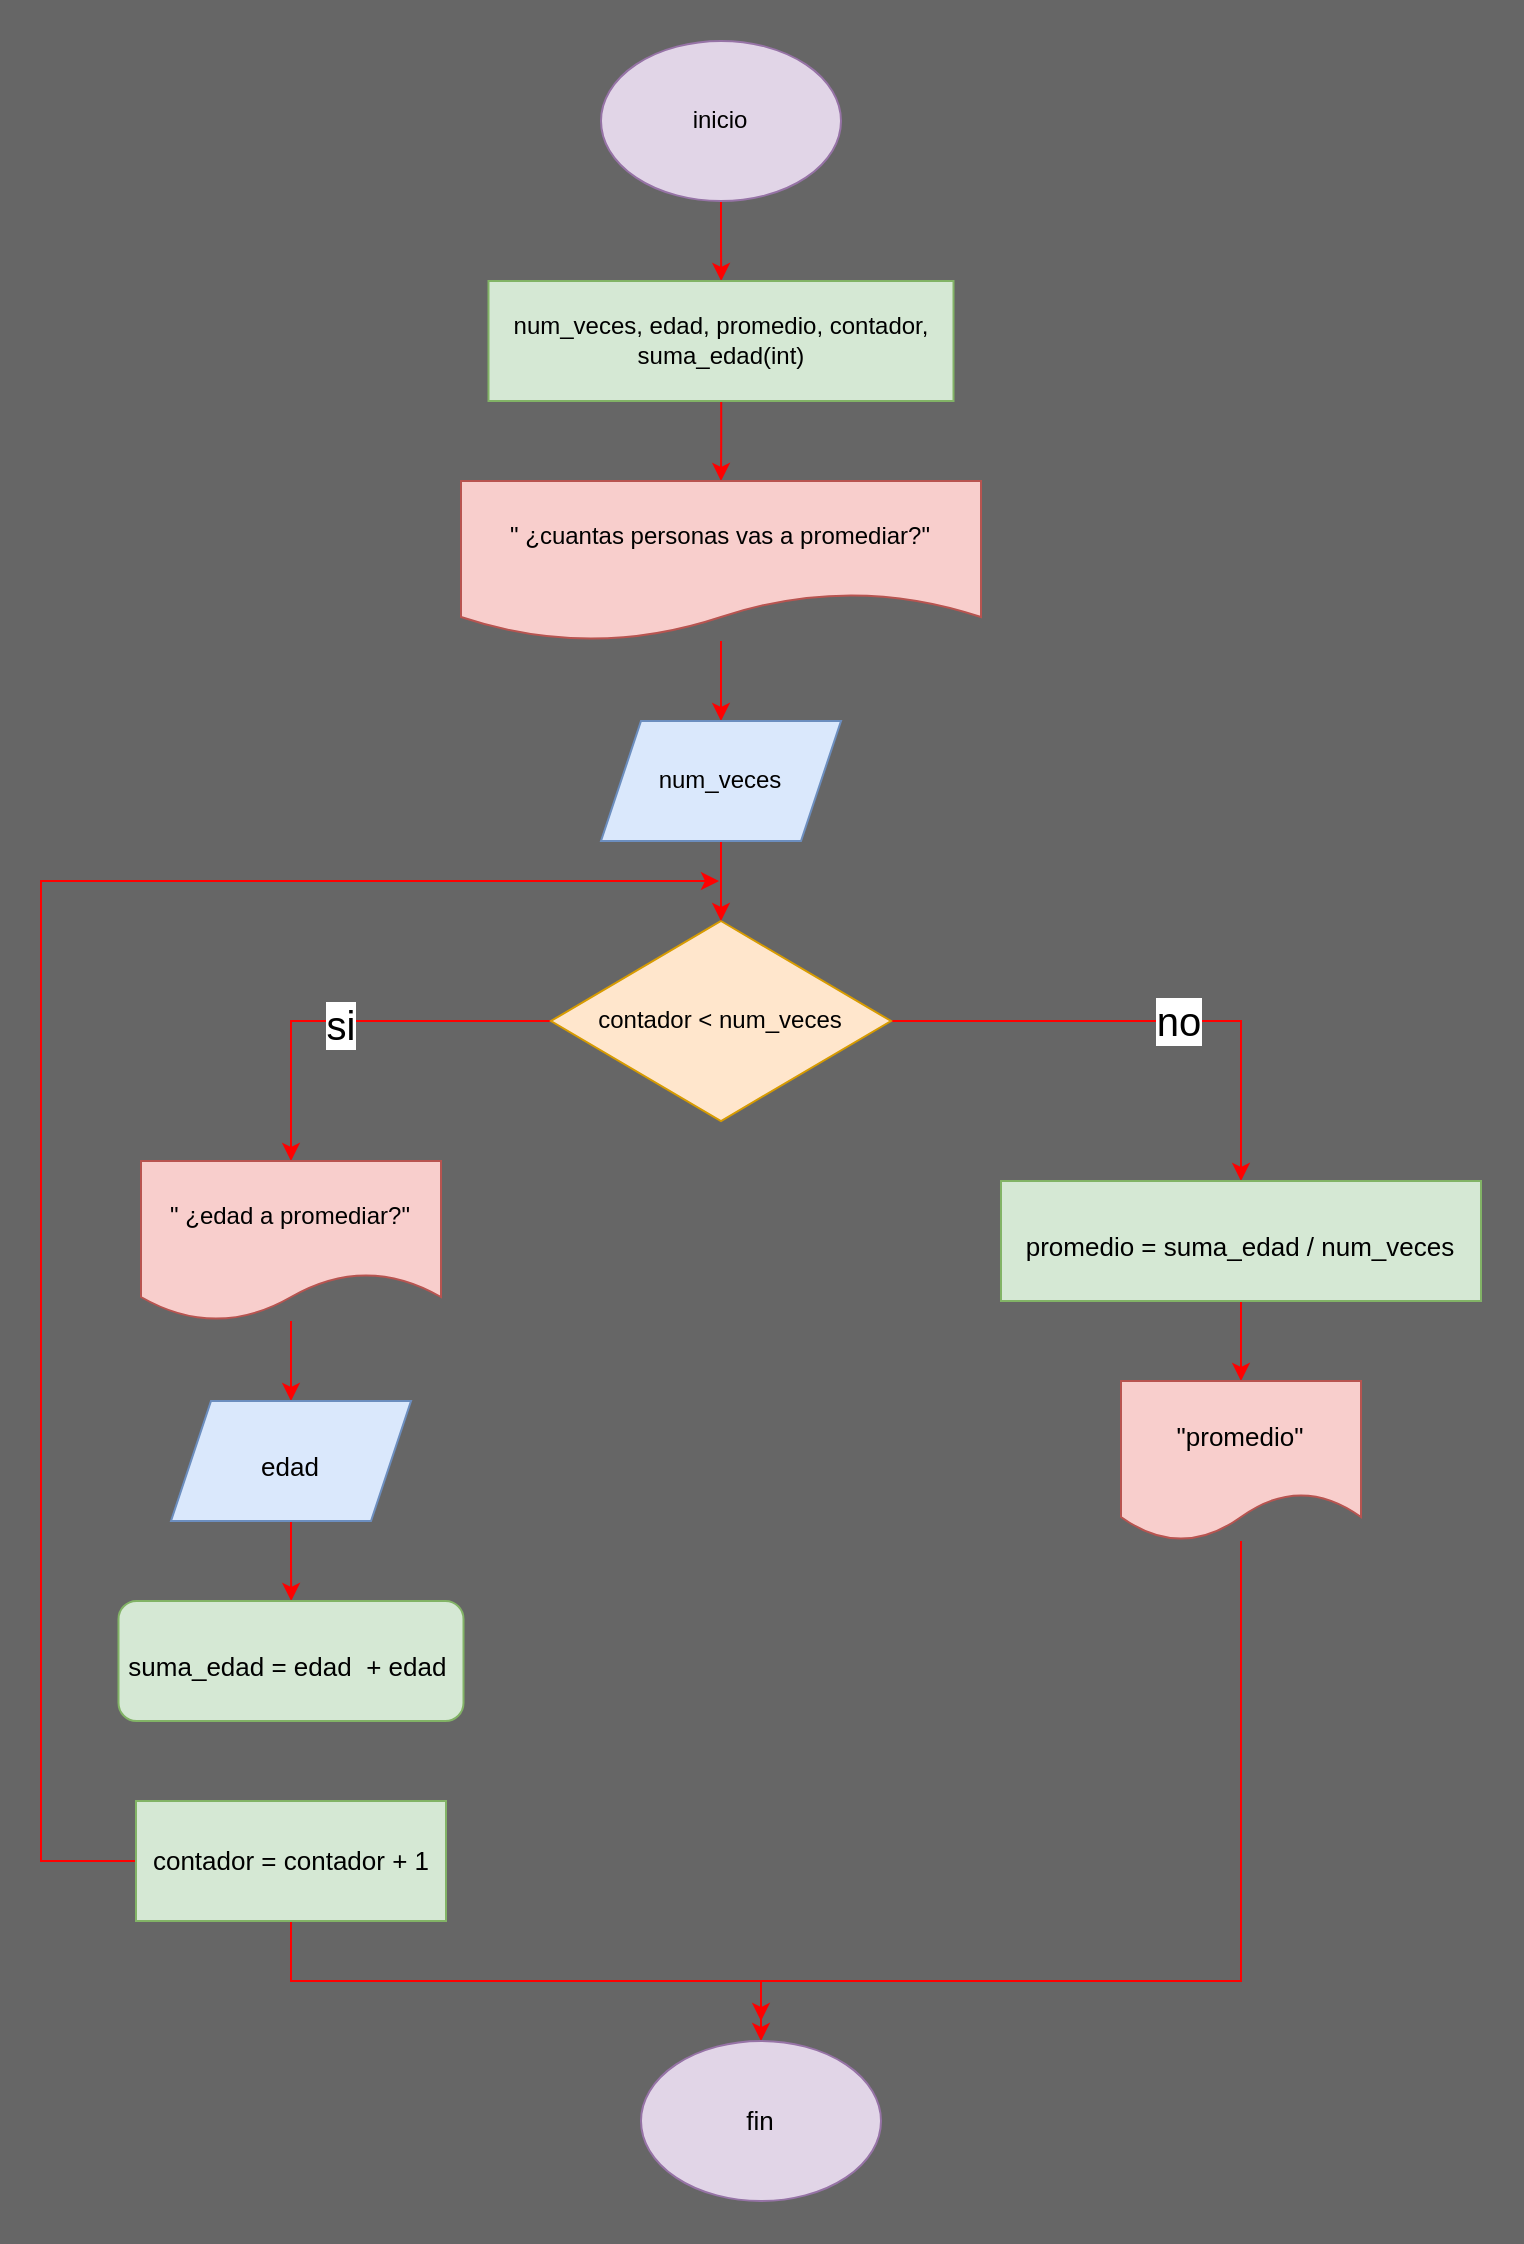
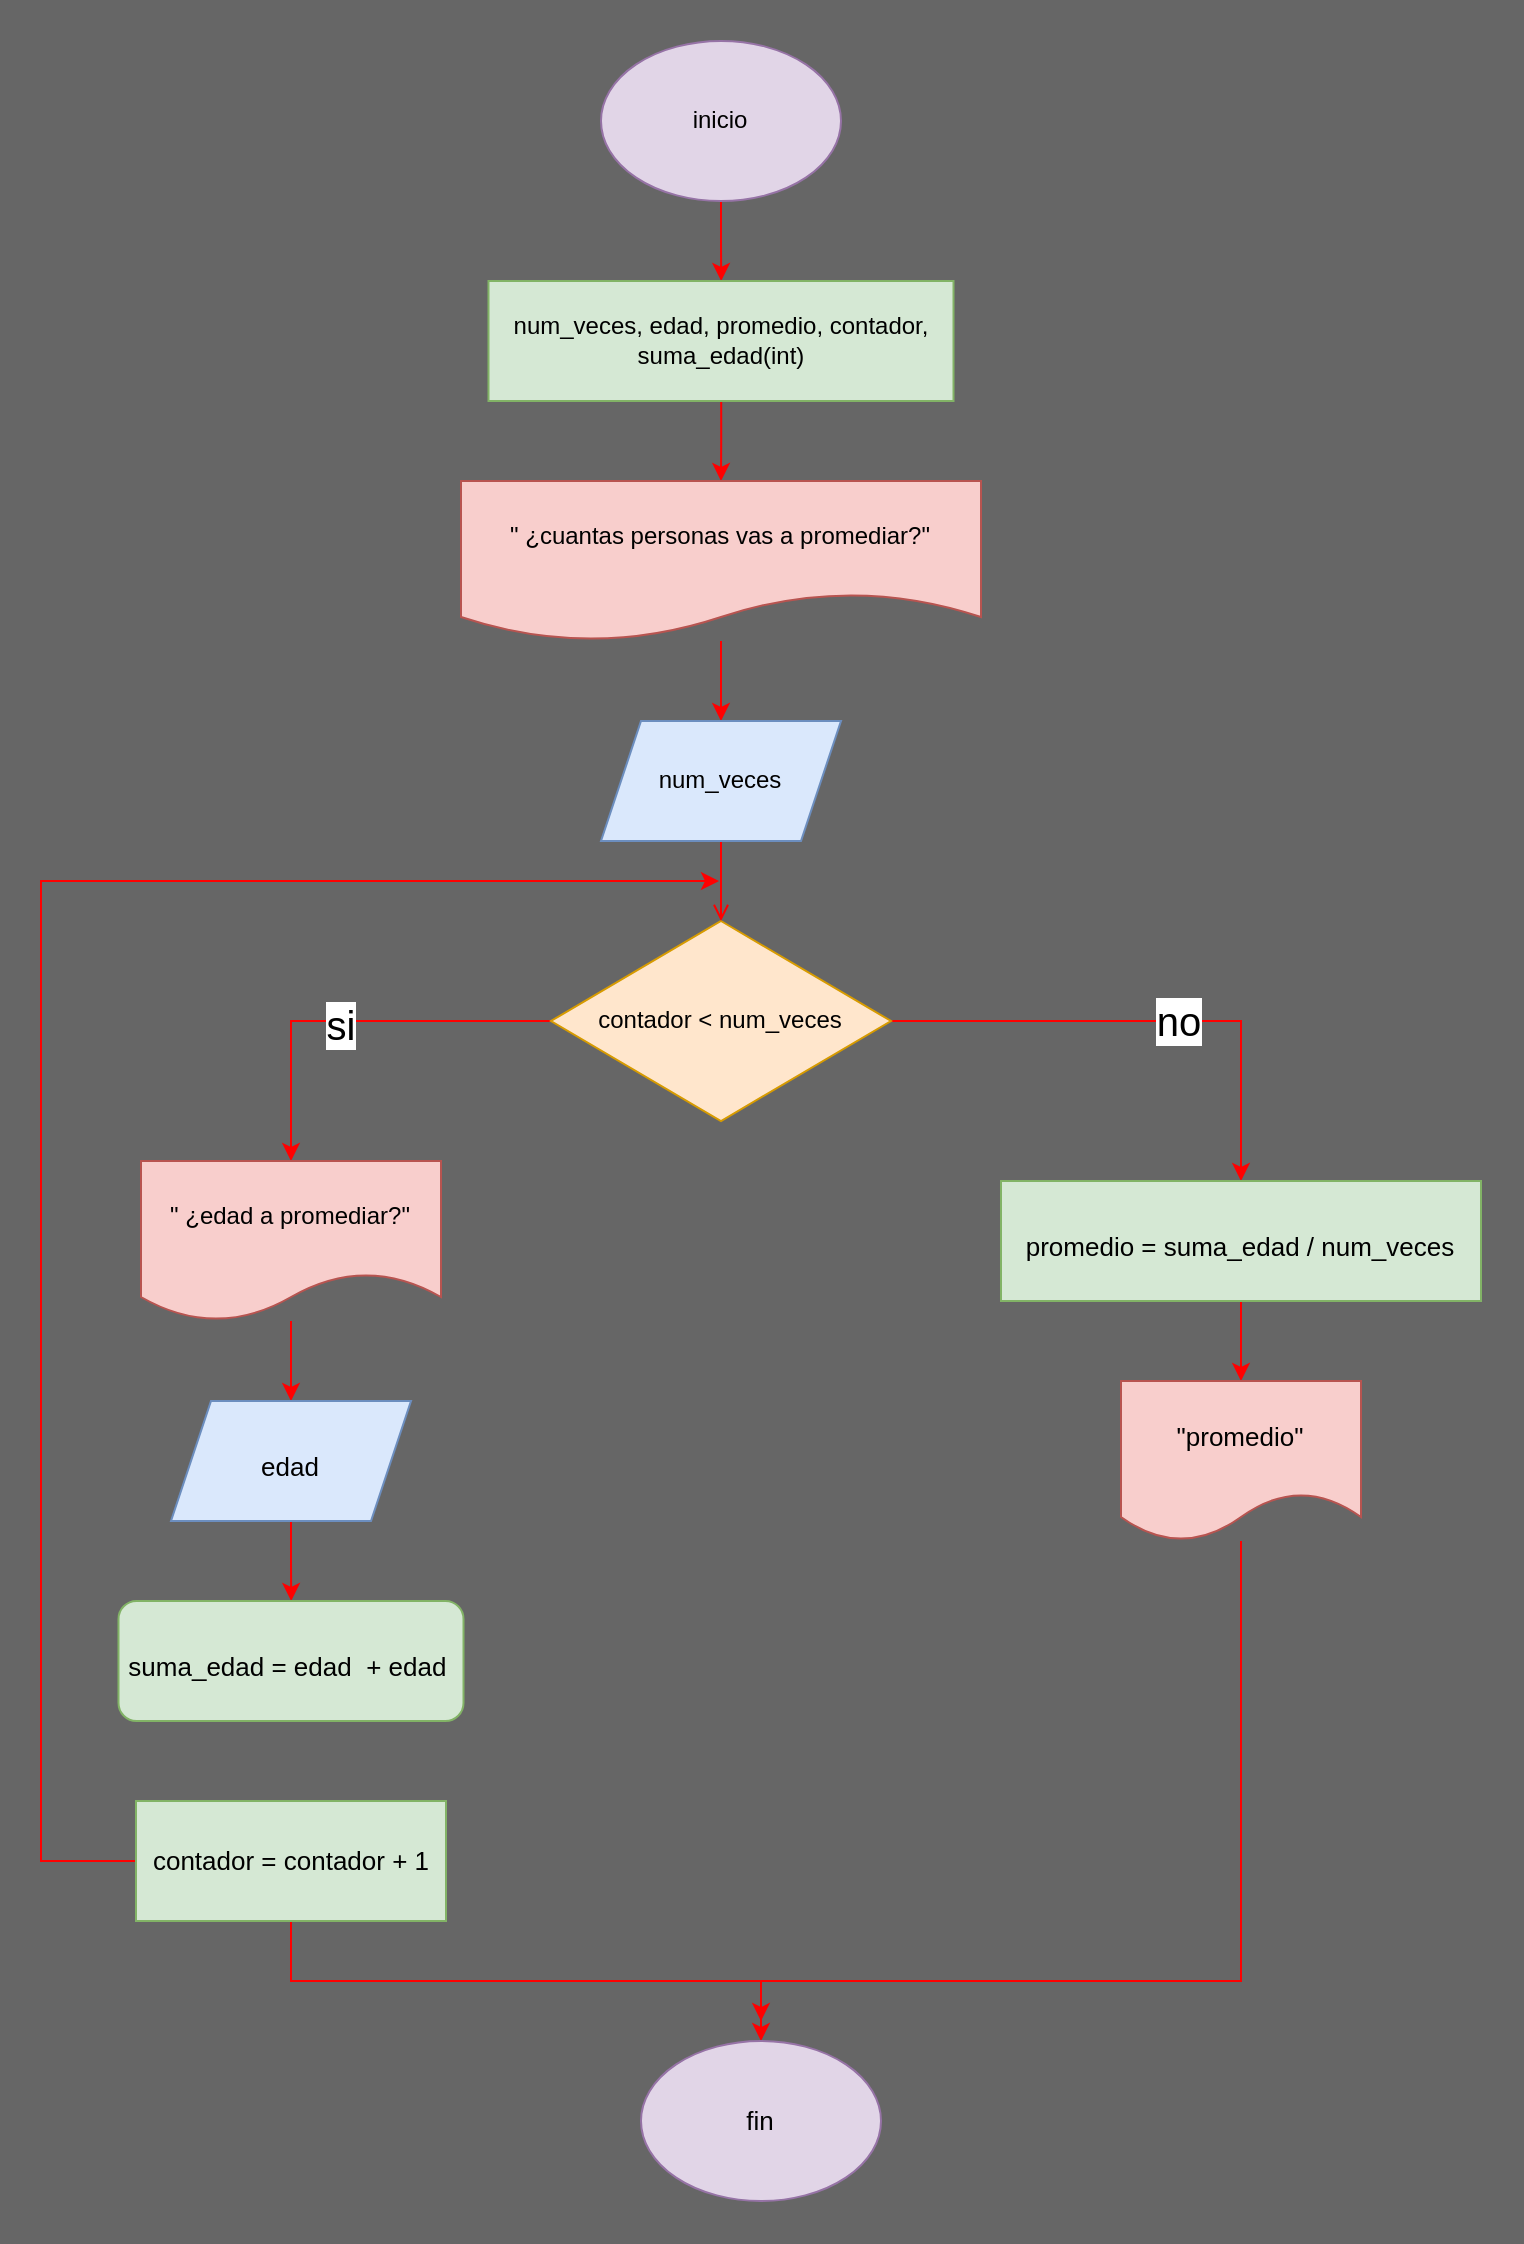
  <mxCell id="0" />
  <mxCell id="1" parent="0" />
  <mxCell id="2" value="" style="edgeStyle=orthogonalEdgeStyle;rounded=0;orthogonalLoop=1;jettySize=auto;html=1;strokeColor=#FF0000;" edge="1" parent="1" source="3" target="5"><mxGeometry relative="1" as="geometry" /></mxCell>
  <mxCell id="3" value="inicio" style="ellipse;whiteSpace=wrap;html=1;fillColor=#e1d5e7;strokeColor=#9673a6;" vertex="1" parent="1"><mxGeometry x="300" y="20" width="120" height="80" as="geometry" /></mxCell>
  <mxCell id="4" value="" style="edgeStyle=orthogonalEdgeStyle;rounded=0;orthogonalLoop=1;jettySize=auto;html=1;strokeColor=#FF0000;" edge="1" parent="1" source="5" target="12"><mxGeometry relative="1" as="geometry" /></mxCell>
  <mxCell id="5" value="num_veces, edad, promedio, contador, suma_edad(int)" style="rounded=0;whiteSpace=wrap;html=1;fillColor=#d5e8d4;strokeColor=#82b366;" vertex="1" parent="1"><mxGeometry x="243.75" y="140" width="232.5" height="60" as="geometry" /></mxCell>
  <mxCell id="6" style="edgeStyle=orthogonalEdgeStyle;rounded=0;orthogonalLoop=1;jettySize=auto;html=1;strokeColor=#FF0000;" edge="1" parent="1" source="10" target="16"><mxGeometry relative="1" as="geometry" /></mxCell>
  <mxCell id="7" value="si" style="edgeLabel;html=1;align=center;verticalAlign=middle;resizable=0;points=[];fontSize=20;" vertex="1" connectable="0" parent="6"><mxGeometry x="0.06" y="1" relative="1" as="geometry"><mxPoint as="offset" /></mxGeometry></mxCell>
  <mxCell id="8" style="edgeStyle=orthogonalEdgeStyle;rounded=0;orthogonalLoop=1;jettySize=auto;html=1;entryX=0.5;entryY=0;entryDx=0;entryDy=0;strokeColor=#FF0000;fontSize=13;" edge="1" parent="1" source="10" target="18"><mxGeometry relative="1" as="geometry" /></mxCell>
  <mxCell id="9" value="no" style="edgeLabel;html=1;align=center;verticalAlign=middle;resizable=0;points=[];fontSize=20;horizontal=1;" vertex="1" connectable="0" parent="8"><mxGeometry x="0.12" y="1" relative="1" as="geometry"><mxPoint as="offset" /></mxGeometry></mxCell>
  <mxCell id="10" value="contador &amp;lt; num_veces" style="rhombus;whiteSpace=wrap;html=1;fillColor=#ffe6cc;strokeColor=#d79b00;" vertex="1" parent="1"><mxGeometry x="275" y="460" width="170" height="100" as="geometry" /></mxCell>
  <mxCell id="11" value="" style="edgeStyle=orthogonalEdgeStyle;rounded=0;orthogonalLoop=1;jettySize=auto;html=1;strokeColor=#FF0000;" edge="1" parent="1" source="12" target="14"><mxGeometry relative="1" as="geometry" /></mxCell>
  <mxCell id="12" value="&quot; ¿cuantas personas vas a promediar?&quot;" style="shape=document;whiteSpace=wrap;html=1;boundedLbl=1;fillColor=#f8cecc;strokeColor=#b85450;" vertex="1" parent="1"><mxGeometry x="230" y="240" width="260" height="80" as="geometry" /></mxCell>
- <mxCell id="13" value="" style="edgeStyle=orthogonalEdgeStyle;rounded=0;orthogonalLoop=1;jettySize=auto;html=1;strokeColor=#FF0000;fontSize=13;" edge="1" parent="1" source="14" target="10"><mxGeometry relative="1" as="geometry" /></mxCell>
+ <mxCell id="13" value="" style="edgeStyle=orthogonalEdgeStyle;rounded=0;orthogonalLoop=1;jettySize=auto;html=1;strokeColor=#FF0000;fontSize=13;endArrow=open;" edge="1" parent="1" source="14" target="10"><mxGeometry relative="1" as="geometry" /></mxCell>
  <mxCell id="14" value="num_veces" style="shape=parallelogram;perimeter=parallelogramPerimeter;whiteSpace=wrap;html=1;fixedSize=1;fillColor=#dae8fc;strokeColor=#6c8ebf;" vertex="1" parent="1"><mxGeometry x="300" y="360" width="120" height="60" as="geometry" /></mxCell>
  <mxCell id="15" value="" style="edgeStyle=orthogonalEdgeStyle;rounded=0;orthogonalLoop=1;jettySize=auto;html=1;strokeColor=#FF0000;fontSize=13;" edge="1" parent="1" source="16" target="20"><mxGeometry relative="1" as="geometry" /></mxCell>
  <mxCell id="16" value="&quot; ¿edad a promediar?&quot;" style="shape=document;whiteSpace=wrap;html=1;boundedLbl=1;fillColor=#f8cecc;strokeColor=#b85450;" vertex="1" parent="1"><mxGeometry x="70" y="580" width="150" height="80" as="geometry" /></mxCell>
  <mxCell id="17" value="" style="edgeStyle=orthogonalEdgeStyle;rounded=0;orthogonalLoop=1;jettySize=auto;html=1;strokeColor=#FF0000;fontSize=13;" edge="1" parent="1" source="18" target="27"><mxGeometry relative="1" as="geometry" /></mxCell>
  <mxCell id="18" value="&lt;font style=&quot;font-size: 13px;&quot;&gt;promedio = suma_edad / num_veces&lt;/font&gt;" style="rounded=0;whiteSpace=wrap;html=1;fontSize=20;fillColor=#d5e8d4;strokeColor=#82b366;" vertex="1" parent="1"><mxGeometry x="500" y="590" width="240" height="60" as="geometry" /></mxCell>
  <mxCell id="19" value="" style="edgeStyle=orthogonalEdgeStyle;rounded=0;orthogonalLoop=1;jettySize=auto;html=1;strokeColor=#FF0000;fontSize=13;" edge="1" parent="1" source="20" target="21"><mxGeometry relative="1" as="geometry" /></mxCell>
  <mxCell id="20" value="&lt;font style=&quot;font-size: 13px;&quot;&gt;edad&lt;/font&gt;" style="shape=parallelogram;perimeter=parallelogramPerimeter;whiteSpace=wrap;html=1;fixedSize=1;fontSize=20;fillColor=#dae8fc;strokeColor=#6c8ebf;" vertex="1" parent="1"><mxGeometry x="85" y="700" width="120" height="60" as="geometry" /></mxCell>
  <mxCell id="21" value="&lt;font style=&quot;font-size: 13px;&quot;&gt;suma_edad = edad&amp;nbsp; + edad&amp;nbsp;&lt;/font&gt;" style="whiteSpace=wrap;html=1;fontSize=20;fillColor=#d5e8d4;strokeColor=#82b366;rounded=1;" vertex="1" parent="1"><mxGeometry x="58.75" y="800" width="172.5" height="60" as="geometry" /></mxCell>
  <mxCell id="22" style="edgeStyle=orthogonalEdgeStyle;rounded=0;orthogonalLoop=1;jettySize=auto;html=1;strokeColor=#FF0000;fontSize=13;" edge="1" parent="1" source="24"><mxGeometry relative="1" as="geometry"><mxPoint x="359" y="440" as="targetPoint" /><Array as="points"><mxPoint x="20" y="930" /><mxPoint x="20" y="440" /></Array></mxGeometry></mxCell>
  <mxCell id="23" style="edgeStyle=orthogonalEdgeStyle;rounded=0;orthogonalLoop=1;jettySize=auto;html=1;strokeColor=#FF0000;fontSize=13;" edge="1" parent="1" source="24" target="25"><mxGeometry relative="1" as="geometry"><Array as="points"><mxPoint x="145" y="990" /><mxPoint x="380" y="990" /></Array></mxGeometry></mxCell>
  <mxCell id="24" value="contador = contador + 1" style="rounded=0;whiteSpace=wrap;html=1;fontSize=13;fillColor=#d5e8d4;strokeColor=#82b366;" vertex="1" parent="1"><mxGeometry x="67.5" y="900" width="155" height="60" as="geometry" /></mxCell>
  <mxCell id="25" value="fin" style="ellipse;whiteSpace=wrap;html=1;fontSize=13;fillColor=#e1d5e7;strokeColor=#9673a6;" vertex="1" parent="1"><mxGeometry x="320" y="1020" width="120" height="80" as="geometry" /></mxCell>
  <mxCell id="26" style="edgeStyle=orthogonalEdgeStyle;rounded=0;orthogonalLoop=1;jettySize=auto;html=1;strokeColor=#FF0000;fontSize=13;" edge="1" parent="1" source="27"><mxGeometry relative="1" as="geometry"><mxPoint x="380" y="1010" as="targetPoint" /><Array as="points"><mxPoint x="620" y="990" /><mxPoint x="380" y="990" /></Array></mxGeometry></mxCell>
  <mxCell id="27" value="&quot;promedio&quot;" style="shape=document;whiteSpace=wrap;html=1;boundedLbl=1;fontSize=13;fillColor=#f8cecc;strokeColor=#b85450;" vertex="1" parent="1"><mxGeometry x="560" y="690" width="120" height="80" as="geometry" /></mxCell>
